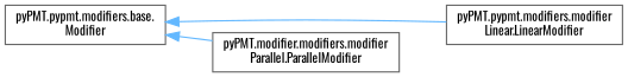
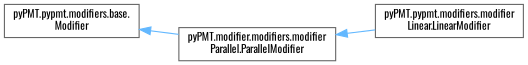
  digraph {
    fontname=Oswald
    rankdir=LR
    node [color=grey40 fillcolor=white fontname=Oswald fontsize=10 shape=box style=filled]
    edge [color=steelblue1 dir=back fontname=Oswald fontsize=10 labelfontname=Helvetica labelfontsize=10 style=solid]
    n1 [height=0.2 label="pyPMT.pypmt.modifiers.base.\lModifier" width=0.4]
    n2 [height=0.2 label="pyPMT.pypmt.modifiers.modifier\lLinear.LinearModifier" width=0.4]
    n3 [height=0.2 label="pyPMT.modifier.modifiers.modifier\lParallel.ParallelModifier" width=0.4]
-   n1 -> n2
+   n3 -> n2
    n1 -> n3
  }
